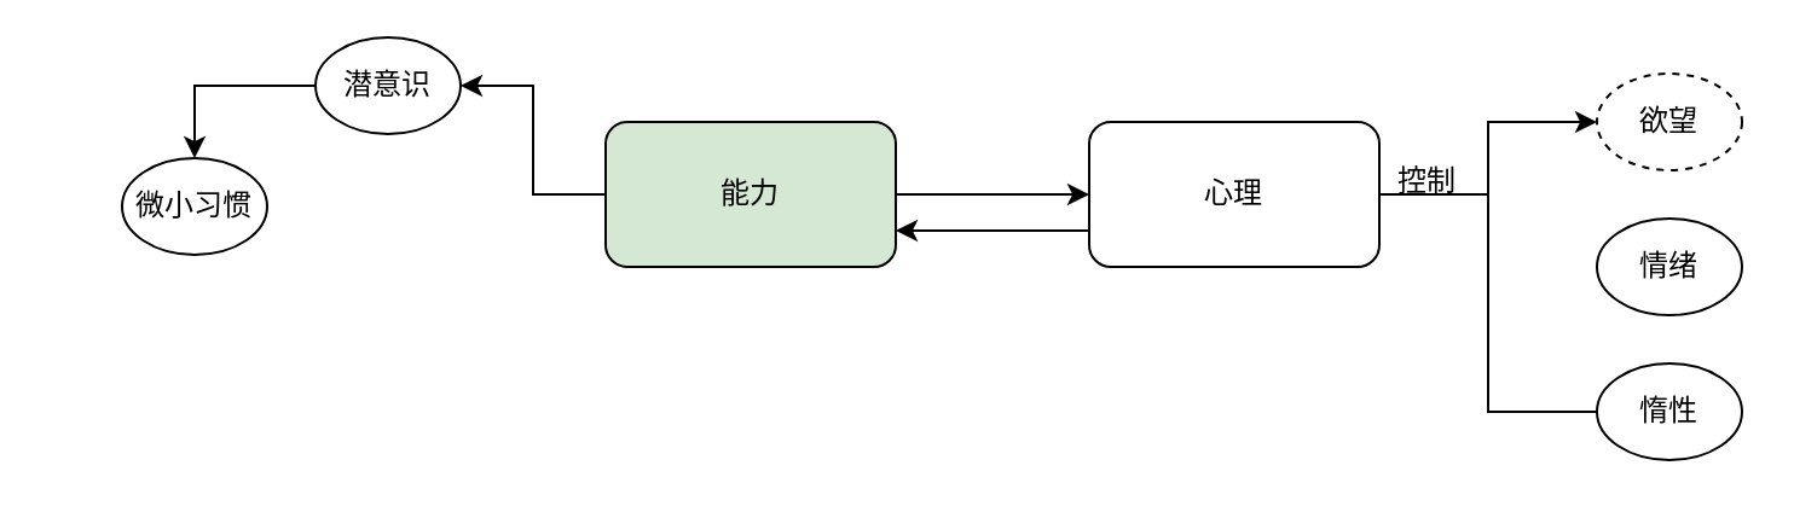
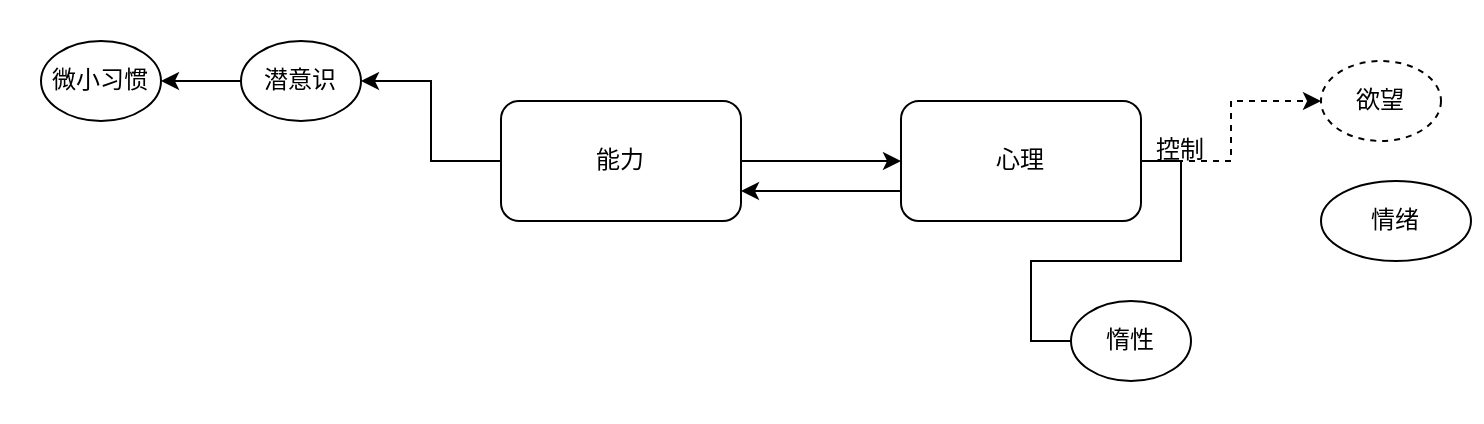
  <mxCell id="0" />
  <mxCell id="1" parent="0" />
  <mxCell id="2" value="" style="edgeStyle=orthogonalEdgeStyle;rounded=0;orthogonalLoop=1;jettySize=auto;html=1;" edge="1" parent="1" source="4" target="8"><mxGeometry relative="1" as="geometry" /></mxCell>
  <mxCell id="3" style="edgeStyle=orthogonalEdgeStyle;rounded=0;orthogonalLoop=1;jettySize=auto;html=1;exitX=0;exitY=0.5;exitDx=0;exitDy=0;entryX=1;entryY=0.5;entryDx=0;entryDy=0;" edge="1" parent="1" source="4" target="14"><mxGeometry relative="1" as="geometry" /></mxCell>
- <mxCell id="4" value="能力" style="rounded=1;whiteSpace=wrap;html=1;fillColor=#d5e8d4;" vertex="1" parent="1"><mxGeometry x="250" y="50" width="120" height="60" as="geometry" /></mxCell>
+ <mxCell id="4" value="能力" style="rounded=1;whiteSpace=wrap;html=1;" vertex="1" parent="1"><mxGeometry x="250" y="50" width="120" height="60" as="geometry" /></mxCell>
  <mxCell id="5" style="edgeStyle=orthogonalEdgeStyle;rounded=0;orthogonalLoop=1;jettySize=auto;html=1;exitX=0;exitY=0.75;exitDx=0;exitDy=0;entryX=1;entryY=0.75;entryDx=0;entryDy=0;" edge="1" parent="1" source="8" target="4"><mxGeometry relative="1" as="geometry" /></mxCell>
- <mxCell id="6" style="edgeStyle=orthogonalEdgeStyle;rounded=0;orthogonalLoop=1;jettySize=auto;html=1;exitX=1;exitY=0.5;exitDx=0;exitDy=0;entryX=0;entryY=0.5;entryDx=0;entryDy=0;" edge="1" parent="1" source="8" target="9"><mxGeometry relative="1" as="geometry" /></mxCell>
+ <mxCell id="6" style="edgeStyle=orthogonalEdgeStyle;rounded=0;orthogonalLoop=1;jettySize=auto;html=1;exitX=1;exitY=0.5;exitDx=0;exitDy=0;entryX=0;entryY=0.5;entryDx=0;entryDy=0;dashed=1;" edge="1" parent="1" source="8" target="9"><mxGeometry relative="1" as="geometry" /></mxCell>
  <mxCell id="7" style="edgeStyle=orthogonalEdgeStyle;rounded=0;orthogonalLoop=1;jettySize=auto;html=1;exitX=1;exitY=0.5;exitDx=0;exitDy=0;entryX=0;entryY=0.5;entryDx=0;entryDy=0;endArrow=none;" edge="1" parent="1" source="8" target="15"><mxGeometry relative="1" as="geometry" /></mxCell>
  <mxCell id="8" value="心理" style="whiteSpace=wrap;html=1;rounded=1;" vertex="1" parent="1"><mxGeometry x="450" y="50" width="120" height="60" as="geometry" /></mxCell>
  <mxCell id="9" value="欲望" style="ellipse;whiteSpace=wrap;html=1;dashed=1;" vertex="1" parent="1"><mxGeometry x="660" y="30" width="60" height="40" as="geometry" /></mxCell>
- <mxCell id="10" value="情绪" style="ellipse;whiteSpace=wrap;html=1;" vertex="1" parent="1"><mxGeometry x="660" y="90" width="60" height="40" as="geometry" /></mxCell>
- <mxCell id="11" value="微小习惯" style="ellipse;whiteSpace=wrap;html=1;" vertex="1" parent="1"><mxGeometry x="50" y="65" width="60" height="40" as="geometry" /></mxCell>
+ <mxCell id="10" value="情绪" style="ellipse;whiteSpace=wrap;html=1;" vertex="1" parent="1"><mxGeometry x="660" y="90" width="75" height="40" as="geometry" /></mxCell>
+ <mxCell id="11" value="微小习惯" style="ellipse;whiteSpace=wrap;html=1;" vertex="1" parent="1"><mxGeometry x="20" y="20" width="60" height="40" as="geometry" /></mxCell>
  <mxCell id="12" value="控制&lt;br&gt;" style="text;html=1;strokeColor=none;fillColor=none;align=center;verticalAlign=middle;whiteSpace=wrap;rounded=0;" vertex="1" parent="1"><mxGeometry x="560" y="60" width="60" height="30" as="geometry" /></mxCell>
  <mxCell id="13" style="edgeStyle=orthogonalEdgeStyle;rounded=0;orthogonalLoop=1;jettySize=auto;html=1;exitX=0;exitY=0.5;exitDx=0;exitDy=0;" edge="1" parent="1" source="14" target="11"><mxGeometry relative="1" as="geometry" /></mxCell>
- <mxCell id="14" value="潜意识" style="ellipse;whiteSpace=wrap;html=1;" vertex="1" parent="1"><mxGeometry x="130" y="15" width="60" height="40" as="geometry" /></mxCell>
- <mxCell id="15" value="惰性" style="ellipse;whiteSpace=wrap;html=1;" vertex="1" parent="1"><mxGeometry x="660" y="150" width="60" height="40" as="geometry" /></mxCell>
+ <mxCell id="14" value="潜意识" style="ellipse;whiteSpace=wrap;html=1;" vertex="1" parent="1"><mxGeometry x="120" y="20" width="60" height="40" as="geometry" /></mxCell>
+ <mxCell id="15" value="惰性" style="ellipse;whiteSpace=wrap;html=1;" vertex="1" parent="1"><mxGeometry x="535" y="150" width="60" height="40" as="geometry" /></mxCell>
